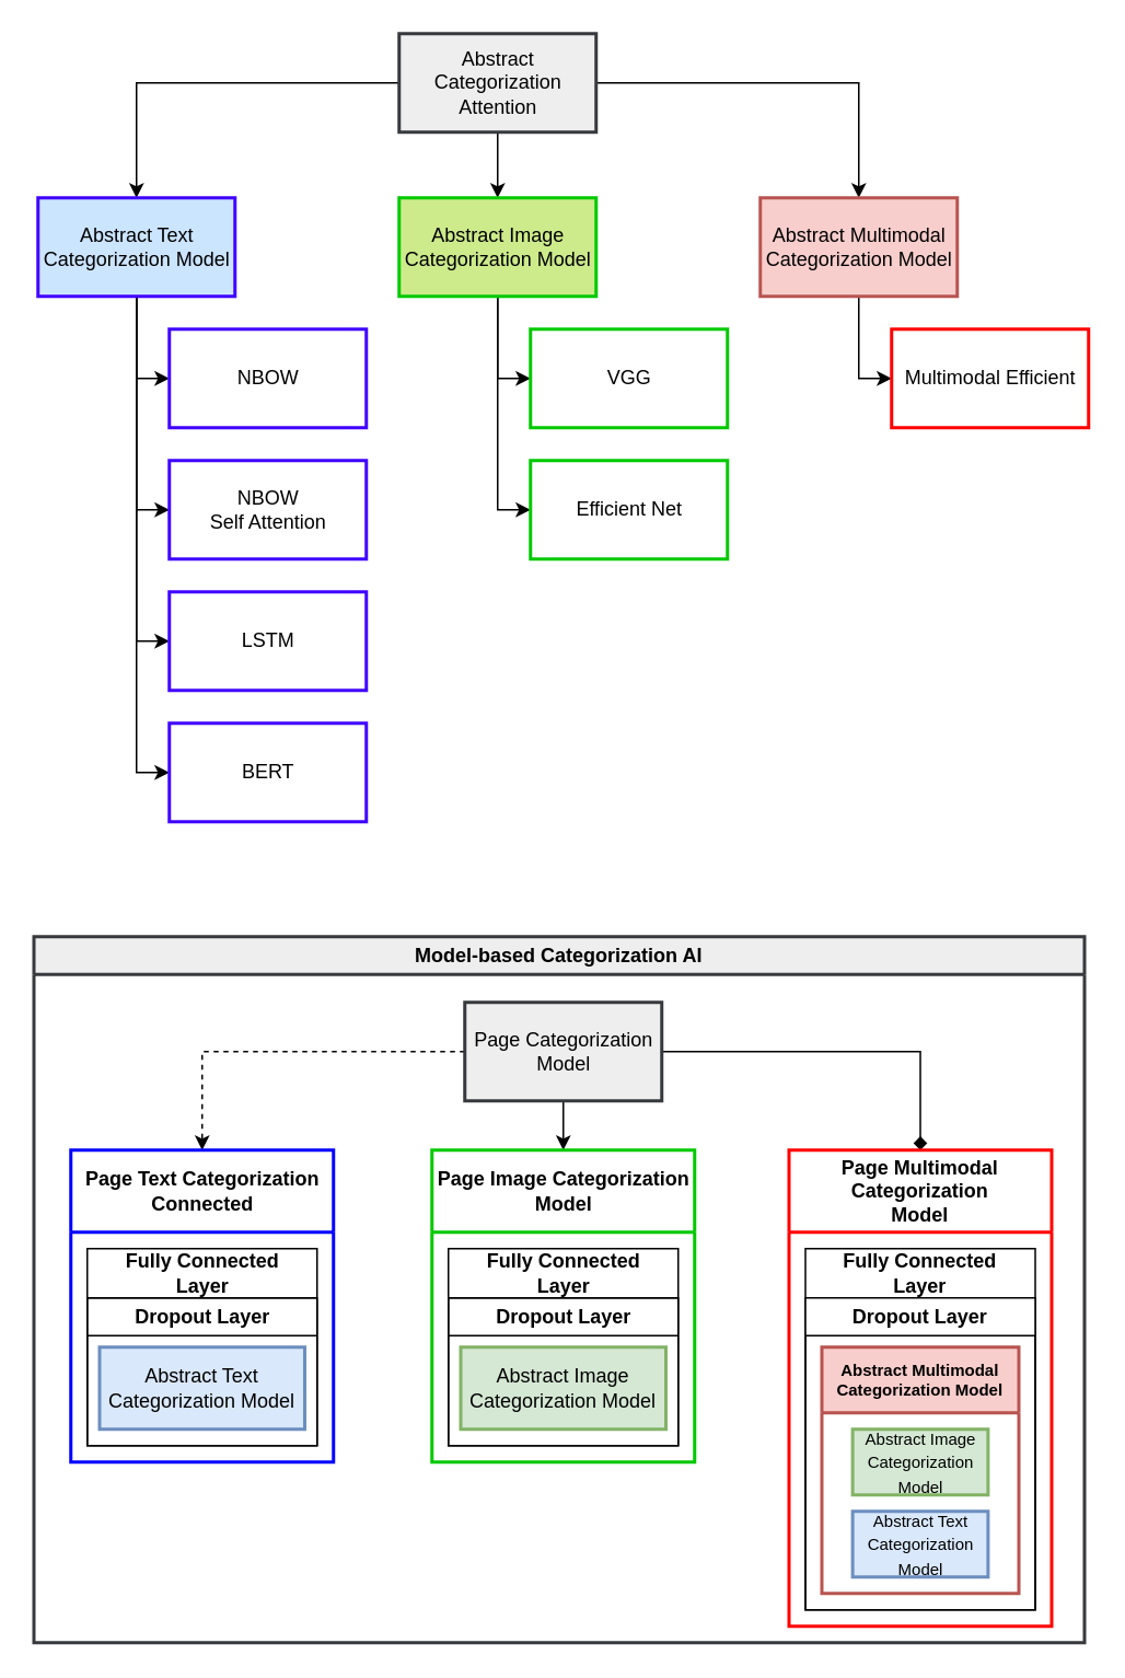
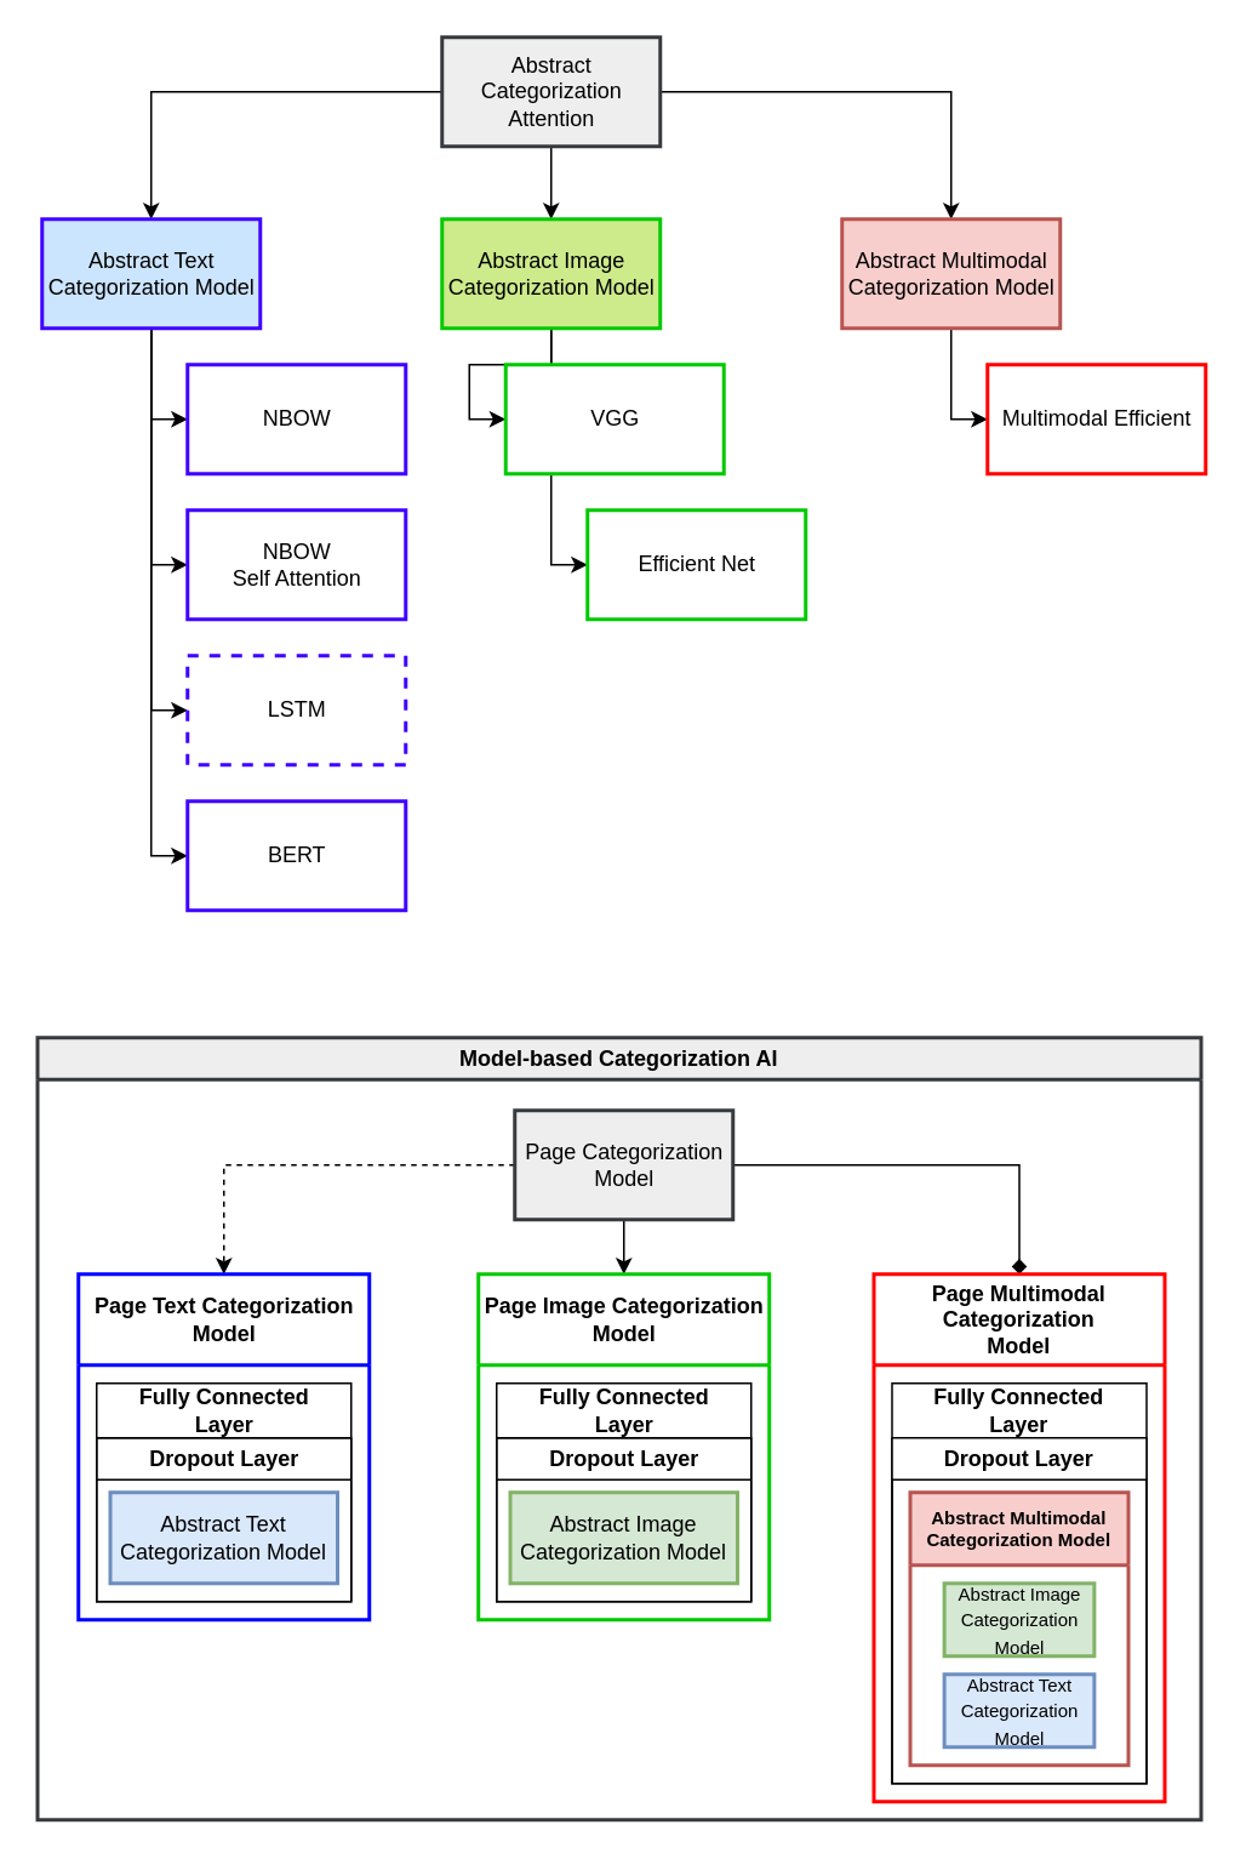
  <mxCell id="0" />
  <mxCell id="1" parent="0" />
  <mxCell id="2" style="edgeStyle=orthogonalEdgeStyle;rounded=0;orthogonalLoop=1;jettySize=auto;html=1;entryX=0.5;entryY=0;entryDx=0;entryDy=0;" parent="1" source="5" target="10" edge="1"><mxGeometry relative="1" as="geometry"><mxPoint x="32.5" y="170" as="targetPoint" /></mxGeometry></mxCell>
  <mxCell id="3" value="" style="edgeStyle=orthogonalEdgeStyle;rounded=0;orthogonalLoop=1;jettySize=auto;html=1;" parent="1" source="5" target="13" edge="1"><mxGeometry relative="1" as="geometry" /></mxCell>
  <mxCell id="4" value="" style="edgeStyle=orthogonalEdgeStyle;rounded=0;orthogonalLoop=1;jettySize=auto;html=1;" parent="1" source="5" target="15" edge="1"><mxGeometry relative="1" as="geometry" /></mxCell>
  <mxCell id="5" value="Abstract Categorization Attention" style="rounded=0;whiteSpace=wrap;html=1;strokeWidth=2;fillColor=#eeeeee;strokeColor=#36393d;" parent="1" vertex="1"><mxGeometry x="242.5" y="20" width="120" height="60" as="geometry" /></mxCell>
  <mxCell id="6" value="" style="edgeStyle=orthogonalEdgeStyle;rounded=0;orthogonalLoop=1;jettySize=auto;html=1;entryX=0;entryY=0.5;entryDx=0;entryDy=0;" parent="1" source="10" target="23" edge="1"><mxGeometry relative="1" as="geometry" /></mxCell>
  <mxCell id="7" style="edgeStyle=orthogonalEdgeStyle;rounded=0;orthogonalLoop=1;jettySize=auto;html=1;entryX=0;entryY=0.5;entryDx=0;entryDy=0;" parent="1" source="10" target="24" edge="1"><mxGeometry relative="1" as="geometry"><mxPoint x="82.5" y="330" as="targetPoint" /></mxGeometry></mxCell>
  <mxCell id="8" style="edgeStyle=orthogonalEdgeStyle;rounded=0;orthogonalLoop=1;jettySize=auto;html=1;entryX=0;entryY=0.5;entryDx=0;entryDy=0;" parent="1" source="10" target="25" edge="1"><mxGeometry relative="1" as="geometry"><mxPoint x="82.5" y="390" as="targetPoint" /></mxGeometry></mxCell>
  <mxCell id="9" style="edgeStyle=orthogonalEdgeStyle;rounded=0;orthogonalLoop=1;jettySize=auto;html=1;entryX=0;entryY=0.5;entryDx=0;entryDy=0;" parent="1" source="10" target="26" edge="1"><mxGeometry relative="1" as="geometry"><mxPoint x="82.5" y="460" as="targetPoint" /></mxGeometry></mxCell>
  <mxCell id="10" value="Abstract Text Categorization Model" style="rounded=0;whiteSpace=wrap;html=1;strokeColor=#3F00FF;strokeWidth=2;fillColor=#cce5ff;" parent="1" vertex="1"><mxGeometry x="22.5" y="120" width="120" height="60" as="geometry" /></mxCell>
  <mxCell id="11" value="" style="edgeStyle=orthogonalEdgeStyle;rounded=0;orthogonalLoop=1;jettySize=auto;html=1;entryX=0;entryY=0.5;entryDx=0;entryDy=0;" parent="1" source="13" target="21" edge="1"><mxGeometry relative="1" as="geometry" /></mxCell>
  <mxCell id="12" style="edgeStyle=orthogonalEdgeStyle;rounded=0;orthogonalLoop=1;jettySize=auto;html=1;entryX=0;entryY=0.5;entryDx=0;entryDy=0;" parent="1" source="13" target="22" edge="1"><mxGeometry relative="1" as="geometry"><mxPoint x="342.5" y="320" as="targetPoint" /></mxGeometry></mxCell>
  <mxCell id="13" value="Abstract Image Categorization Model" style="rounded=0;whiteSpace=wrap;html=1;fillColor=#cdeb8b;strokeColor=#00C900;strokeWidth=2;" parent="1" vertex="1"><mxGeometry x="242.5" y="120" width="120" height="60" as="geometry" /></mxCell>
  <mxCell id="14" value="" style="edgeStyle=orthogonalEdgeStyle;rounded=0;orthogonalLoop=1;jettySize=auto;html=1;entryX=0;entryY=0.5;entryDx=0;entryDy=0;" parent="1" source="15" target="20" edge="1"><mxGeometry relative="1" as="geometry" /></mxCell>
  <mxCell id="15" value="Abstract Multimodal Categorization Model" style="rounded=0;whiteSpace=wrap;html=1;strokeColor=#b85450;strokeWidth=2;fillColor=#f8cecc;" parent="1" vertex="1"><mxGeometry x="462.5" y="120" width="120" height="60" as="geometry" /></mxCell>
  <mxCell id="16" value="" style="edgeStyle=orthogonalEdgeStyle;rounded=0;orthogonalLoop=1;jettySize=auto;html=1;entryX=0.5;entryY=0;entryDx=0;entryDy=0;dashed=1;" parent="1" source="19" target="28" edge="1"><mxGeometry relative="1" as="geometry"><mxPoint x="122.5" y="710" as="targetPoint" /></mxGeometry></mxCell>
  <mxCell id="17" value="" style="edgeStyle=orthogonalEdgeStyle;rounded=0;orthogonalLoop=1;jettySize=auto;html=1;entryX=0.5;entryY=0;entryDx=0;entryDy=0;" parent="1" source="19" edge="1"><mxGeometry relative="1" as="geometry"><mxPoint x="342.5" y="700" as="targetPoint" /></mxGeometry></mxCell>
  <mxCell id="18" value="" style="edgeStyle=orthogonalEdgeStyle;rounded=0;orthogonalLoop=1;jettySize=auto;html=1;entryX=0.5;entryY=0;entryDx=0;entryDy=0;endArrow=diamond;" parent="1" source="19" target="36" edge="1"><mxGeometry relative="1" as="geometry"><mxPoint x="562.5" y="700" as="targetPoint" /></mxGeometry></mxCell>
  <mxCell id="19" value="Page Categorization Model" style="rounded=0;whiteSpace=wrap;html=1;fillColor=#eeeeee;strokeColor=#36393d;strokeWidth=2;" parent="1" vertex="1"><mxGeometry x="282.5" y="610" width="120" height="60" as="geometry" /></mxCell>
  <mxCell id="20" value="Multimodal Efficient" style="rounded=0;whiteSpace=wrap;html=1;strokeColor=#FF0000;strokeWidth=2;" parent="1" vertex="1"><mxGeometry x="542.5" y="200" width="120" height="60" as="geometry" /></mxCell>
  <mxCell id="21" value="Efficient Net" style="rounded=0;whiteSpace=wrap;html=1;strokeColor=#00C900;strokeWidth=2;" parent="1" vertex="1"><mxGeometry x="322.5" y="280" width="120" height="60" as="geometry" /></mxCell>
- <mxCell id="22" value="VGG" style="rounded=0;whiteSpace=wrap;html=1;strokeWidth=2;strokeColor=#00C900;" parent="1" vertex="1"><mxGeometry x="322.5" y="200" width="120" height="60" as="geometry" /></mxCell>
+ <mxCell id="22" value="VGG" style="rounded=0;whiteSpace=wrap;html=1;strokeWidth=2;strokeColor=#00C900;" parent="1" vertex="1"><mxGeometry x="277.5" y="200" width="120" height="60" as="geometry" /></mxCell>
  <mxCell id="23" value="NBOW" style="rounded=0;whiteSpace=wrap;html=1;strokeColor=#3F00FF;strokeWidth=2;" parent="1" vertex="1"><mxGeometry x="102.5" y="200" width="120" height="60" as="geometry" /></mxCell>
  <mxCell id="24" value="NBOW&lt;br&gt;Self Attention" style="rounded=0;whiteSpace=wrap;html=1;strokeColor=#3F00FF;strokeWidth=2;" parent="1" vertex="1"><mxGeometry x="102.5" y="280" width="120" height="60" as="geometry" /></mxCell>
- <mxCell id="25" value="LSTM" style="rounded=0;whiteSpace=wrap;html=1;strokeWidth=2;strokeColor=#3F00FF;" parent="1" vertex="1"><mxGeometry x="102.5" y="360" width="120" height="60" as="geometry" /></mxCell>
+ <mxCell id="25" value="LSTM" style="rounded=0;whiteSpace=wrap;html=1;strokeWidth=2;strokeColor=#3F00FF;dashed=1;" parent="1" vertex="1"><mxGeometry x="102.5" y="360" width="120" height="60" as="geometry" /></mxCell>
  <mxCell id="26" value="&lt;div&gt;BERT&lt;/div&gt;" style="rounded=0;whiteSpace=wrap;html=1;strokeColor=#3F00FF;strokeWidth=2;" parent="1" vertex="1"><mxGeometry x="102.5" y="440" width="120" height="60" as="geometry" /></mxCell>
  <mxCell id="27" value="Dropout Layer" style="swimlane;whiteSpace=wrap;html=1;" parent="1" vertex="1"><mxGeometry x="52.5" y="790" width="140" height="90" as="geometry" /></mxCell>
- <mxCell id="28" value="Page Text Categorization&lt;br&gt;Connected" style="swimlane;whiteSpace=wrap;html=1;startSize=50;strokeColor=#0000FF;strokeWidth=2;" parent="27" vertex="1"><mxGeometry x="-10" y="-90" width="160" height="190" as="geometry" /></mxCell>
+ <mxCell id="28" value="Page Text Categorization&lt;br&gt;Model" style="swimlane;whiteSpace=wrap;html=1;startSize=50;strokeColor=#0000FF;strokeWidth=2;" parent="27" vertex="1"><mxGeometry x="-10" y="-90" width="160" height="190" as="geometry" /></mxCell>
  <mxCell id="29" value="Fully Connected&lt;br&gt;Layer" style="swimlane;whiteSpace=wrap;html=1;startSize=30;" parent="28" vertex="1"><mxGeometry x="10" y="60" width="140" height="120" as="geometry" /></mxCell>
  <mxCell id="30" value="Abstract Text Categorization Model" style="rounded=0;whiteSpace=wrap;html=1;fillColor=#dae8fc;strokeColor=#6c8ebf;strokeWidth=2;" parent="29" vertex="1"><mxGeometry x="7.5" y="60" width="125" height="50" as="geometry" /></mxCell>
  <mxCell id="31" value="Dropout Layer" style="swimlane;whiteSpace=wrap;html=1;" parent="1" vertex="1"><mxGeometry x="272.5" y="790" width="140" height="90" as="geometry" /></mxCell>
  <mxCell id="32" value="Page Image Categorization&lt;br&gt;Model" style="swimlane;whiteSpace=wrap;html=1;startSize=50;strokeColor=#00C900;strokeWidth=2;" parent="31" vertex="1"><mxGeometry x="-10" y="-90" width="160" height="190" as="geometry" /></mxCell>
  <mxCell id="33" value="Fully Connected&lt;br&gt;Layer" style="swimlane;whiteSpace=wrap;html=1;startSize=30;" parent="32" vertex="1"><mxGeometry x="10" y="60" width="140" height="120" as="geometry" /></mxCell>
  <mxCell id="34" value="Abstract Image Categorization Model" style="rounded=0;whiteSpace=wrap;html=1;fillColor=#d5e8d4;strokeColor=#82b366;strokeWidth=2;" parent="33" vertex="1"><mxGeometry x="7.5" y="60" width="125" height="50" as="geometry" /></mxCell>
  <mxCell id="35" value="Model-based Categorization AI" style="swimlane;whiteSpace=wrap;html=1;fillColor=#eeeeee;strokeColor=#36393d;strokeWidth=2;" parent="1" vertex="1"><mxGeometry x="20" y="570" width="640" height="430" as="geometry" /></mxCell>
  <mxCell id="36" value="Page Multimodal Categorization&lt;br&gt;Model" style="swimlane;whiteSpace=wrap;html=1;startSize=50;strokeColor=#FF0000;strokeWidth=2;" parent="35" vertex="1"><mxGeometry x="460" y="130" width="160" height="290" as="geometry" /></mxCell>
  <mxCell id="37" value="Fully Connected&lt;br&gt;Layer" style="swimlane;whiteSpace=wrap;html=1;startSize=30;" parent="36" vertex="1"><mxGeometry x="10" y="60" width="140" height="220" as="geometry" /></mxCell>
  <mxCell id="38" value="Dropout Layer" style="swimlane;whiteSpace=wrap;html=1;" parent="37" vertex="1"><mxGeometry y="30" width="140" height="190" as="geometry" /></mxCell>
  <mxCell id="39" value="Abstract Multimodal Categorization Model" style="swimlane;whiteSpace=wrap;html=1;fontSize=10;startSize=40;fillColor=#f8cecc;strokeColor=#b85450;strokeWidth=2;" parent="38" vertex="1"><mxGeometry x="10" y="30" width="120" height="150" as="geometry" /></mxCell>
  <mxCell id="40" value="&lt;font style=&quot;font-size: 10px;&quot;&gt;Abstract Text Categorization Model&lt;/font&gt;" style="rounded=0;whiteSpace=wrap;html=1;fillColor=#dae8fc;strokeColor=#6c8ebf;strokeWidth=2;" parent="39" vertex="1"><mxGeometry x="18.75" y="100" width="82.5" height="40" as="geometry" /></mxCell>
  <mxCell id="41" value="&lt;font style=&quot;font-size: 10px;&quot;&gt;Abstract Image Categorization Model&lt;/font&gt;" style="rounded=0;whiteSpace=wrap;html=1;fillColor=#d5e8d4;strokeColor=#82b366;strokeWidth=2;" parent="39" vertex="1"><mxGeometry x="18.75" y="50" width="82.5" height="40" as="geometry" /></mxCell>
